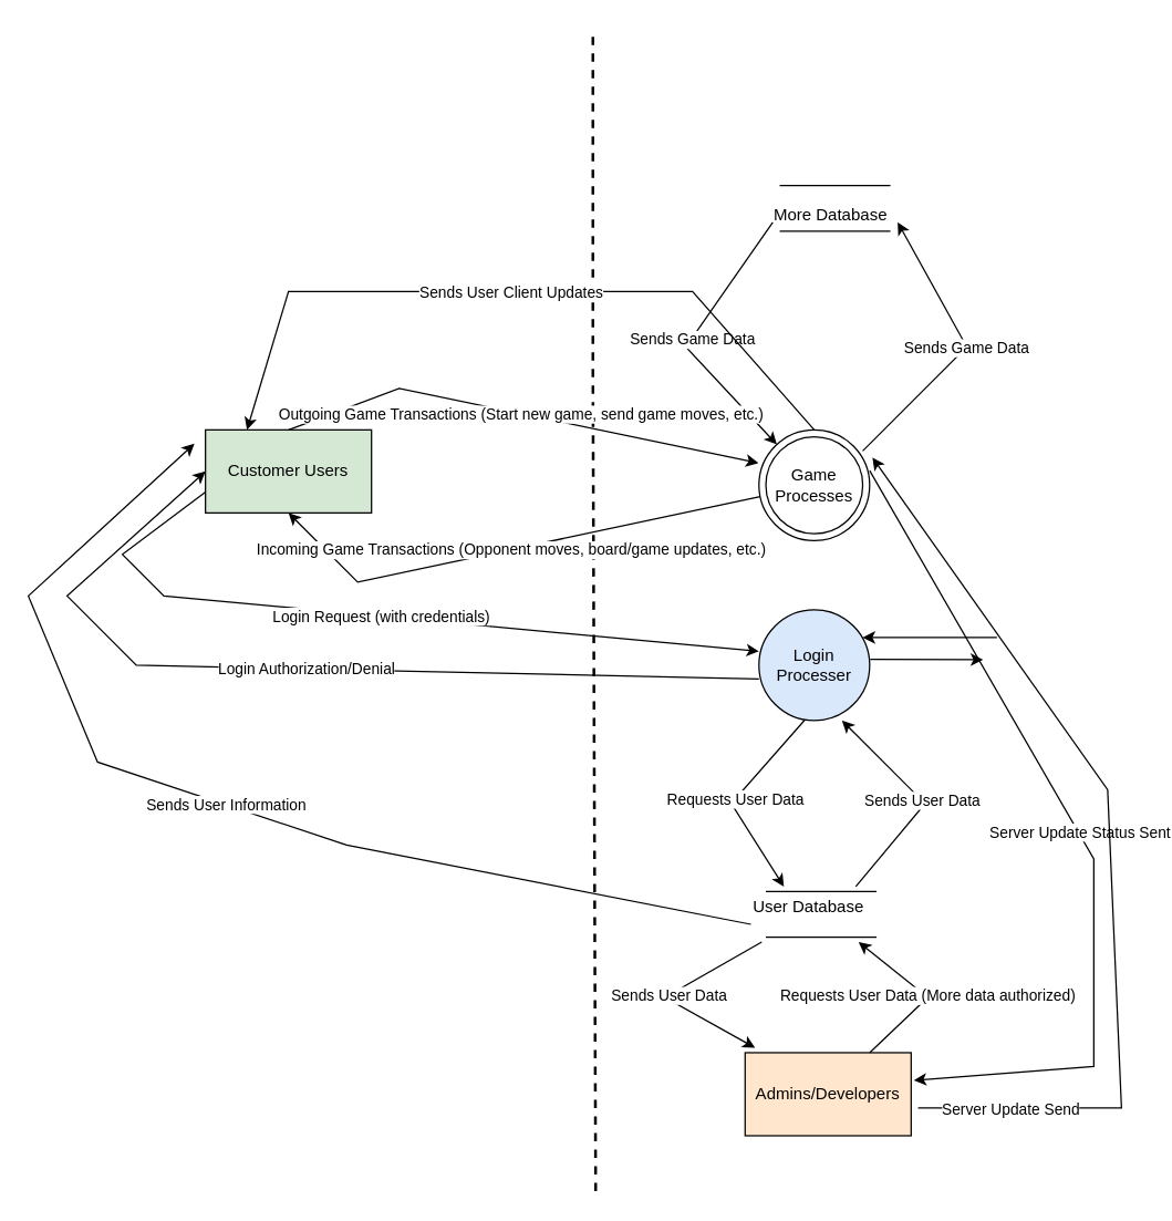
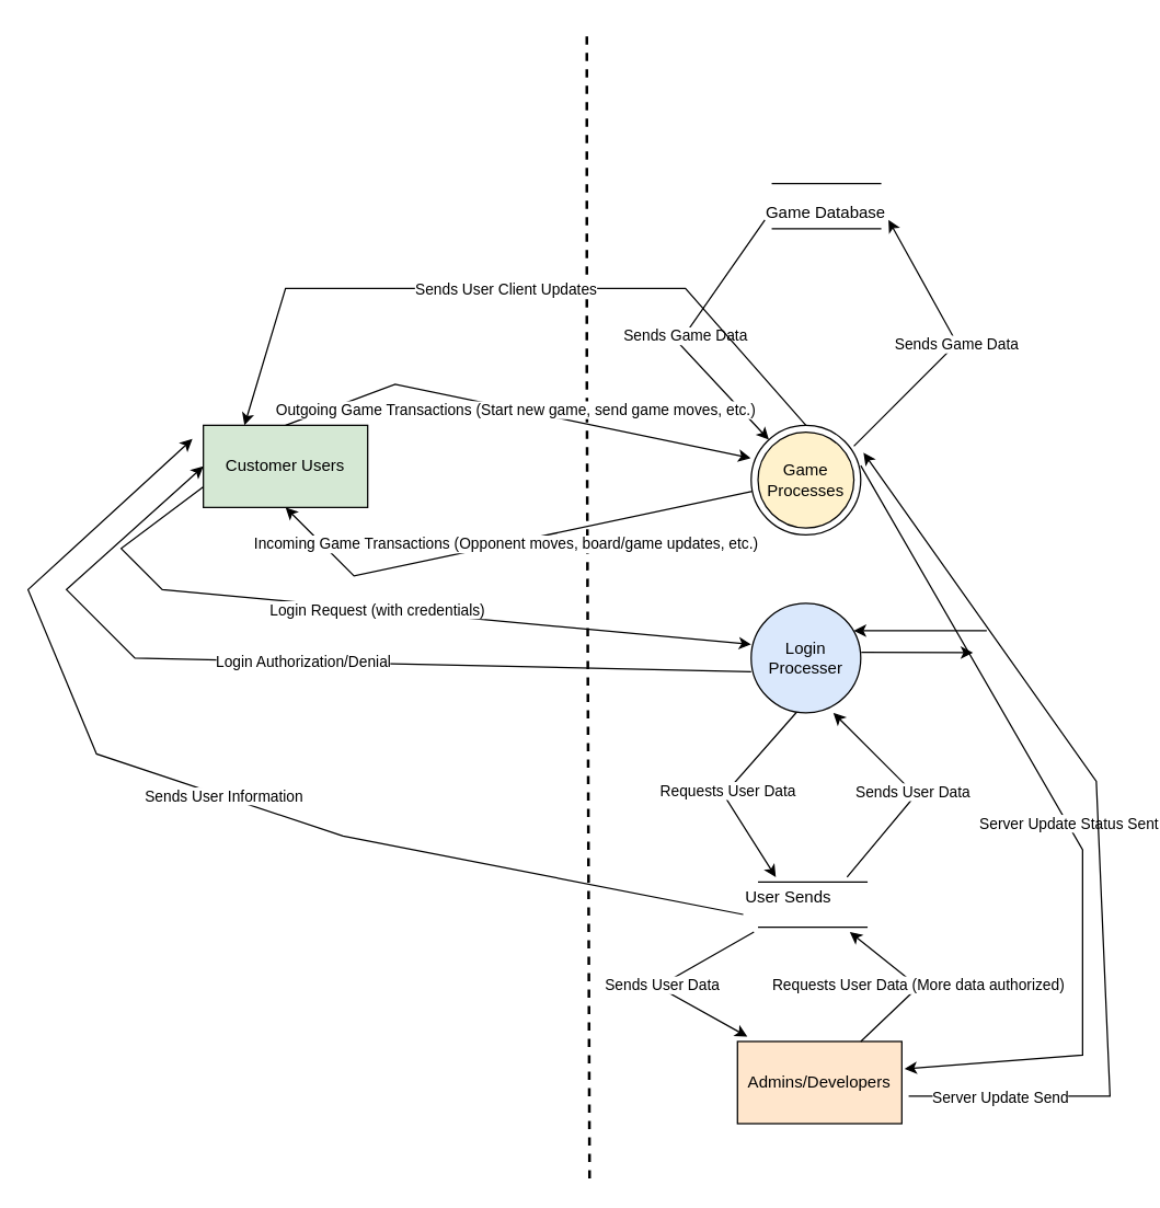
  <mxCell id="0" />
  <mxCell id="1" parent="0" />
  <mxCell id="2" value="" style="endArrow=none;dashed=1;html=1;rounded=0;jumpSize=8;strokeWidth=2;" edge="1" parent="1"><mxGeometry width="50" height="50" relative="1" as="geometry"><mxPoint x="430" y="860" as="sourcePoint" /><mxPoint x="428" y="20" as="targetPoint" /><Array as="points"><mxPoint x="428" y="270" /></Array></mxGeometry></mxCell>
  <mxCell id="3" value="" style="ellipse;whiteSpace=wrap;html=1;aspect=fixed;" vertex="1" parent="1"><mxGeometry x="548" y="310" width="80" height="80" as="geometry" /></mxCell>
- <mxCell id="4" value="Game Processes" style="ellipse;whiteSpace=wrap;html=1;aspect=fixed;" vertex="1" parent="1"><mxGeometry x="553" y="315" width="70" height="70" as="geometry" /></mxCell>
+ <mxCell id="4" value="Game Processes" style="ellipse;whiteSpace=wrap;html=1;aspect=fixed;fillColor=#fff2cc;" vertex="1" parent="1"><mxGeometry x="553" y="315" width="70" height="70" as="geometry" /></mxCell>
  <mxCell id="5" value="" style="shape=link;html=1;rounded=0;width=33;" edge="1" parent="1"><mxGeometry width="100" relative="1" as="geometry"><mxPoint x="553" y="660" as="sourcePoint" /><mxPoint x="633" y="660" as="targetPoint" /><Array as="points" /></mxGeometry></mxCell>
  <mxCell id="6" value="" style="endArrow=classic;html=1;rounded=0;" edge="1" parent="1" target="3"><mxGeometry relative="1" as="geometry"><mxPoint x="558" y="160" as="sourcePoint" /><mxPoint x="518" y="302.4" as="targetPoint" /><Array as="points"><mxPoint x="495.2" y="250" /></Array></mxGeometry></mxCell>
  <mxCell id="7" value="Sends Game Data" style="edgeLabel;resizable=0;html=1;;align=center;verticalAlign=middle;" connectable="0" vertex="1" parent="6"><mxGeometry relative="1" as="geometry" /></mxCell>
  <mxCell id="8" value="" style="endArrow=classic;html=1;rounded=0;exitX=1;exitY=0;exitDx=0;exitDy=0;" edge="1" parent="1"><mxGeometry relative="1" as="geometry"><mxPoint x="622.999" y="325.251" as="sourcePoint" /><mxPoint x="648.25" y="160" as="targetPoint" /><Array as="points"><mxPoint x="698.15" y="250" /></Array></mxGeometry></mxCell>
  <mxCell id="9" value="Sends Game Data" style="edgeLabel;resizable=0;html=1;;align=center;verticalAlign=middle;" connectable="0" vertex="1" parent="8"><mxGeometry relative="1" as="geometry"><mxPoint as="offset" /></mxGeometry></mxCell>
  <mxCell id="10" value="Customer Users" style="rounded=0;whiteSpace=wrap;html=1;fillColor=#d5e8d4;" vertex="1" parent="1"><mxGeometry x="148" y="310" width="120" height="60" as="geometry" /></mxCell>
  <mxCell id="11" value="Admins/Developers" style="rounded=0;whiteSpace=wrap;html=1;fillColor=#ffe6cc;" vertex="1" parent="1"><mxGeometry x="538" y="760" width="120" height="60" as="geometry" /></mxCell>
  <mxCell id="12" value="" style="endArrow=classic;html=1;rounded=0;exitX=0.5;exitY=0;exitDx=0;exitDy=0;entryX=-0.005;entryY=0.3;entryDx=0;entryDy=0;entryPerimeter=0;" edge="1" parent="1" source="10" target="3"><mxGeometry relative="1" as="geometry"><mxPoint x="208" y="290" as="sourcePoint" /><mxPoint x="408" y="270" as="targetPoint" /><Array as="points"><mxPoint x="288" y="280" /></Array></mxGeometry></mxCell>
  <mxCell id="13" value="Outgoing Game Transactions (Start new game, send game moves, etc.)" style="edgeLabel;resizable=0;html=1;;align=center;verticalAlign=middle;" connectable="0" vertex="1" parent="12"><mxGeometry relative="1" as="geometry" /></mxCell>
  <mxCell id="14" value="" style="endArrow=classic;html=1;rounded=0;entryX=0.5;entryY=1;entryDx=0;entryDy=0;" edge="1" parent="1" source="3" target="10"><mxGeometry relative="1" as="geometry"><mxPoint x="388" y="430" as="sourcePoint" /><mxPoint x="288" y="430" as="targetPoint" /><Array as="points"><mxPoint x="258" y="420" /></Array></mxGeometry></mxCell>
  <mxCell id="15" value="Incoming Game Transactions (Opponent moves, board/game updates, etc.)" style="edgeLabel;resizable=0;html=1;;align=center;verticalAlign=middle;" connectable="0" vertex="1" parent="14"><mxGeometry relative="1" as="geometry" /></mxCell>
  <mxCell id="16" value="Login Processer" style="ellipse;whiteSpace=wrap;html=1;aspect=fixed;fillColor=#dae8fc;" vertex="1" parent="1"><mxGeometry x="548" y="440" width="80" height="80" as="geometry" /></mxCell>
  <mxCell id="17" value="" style="endArrow=classic;html=1;rounded=0;entryX=0;entryY=0.375;entryDx=0;entryDy=0;entryPerimeter=0;exitX=0;exitY=0.75;exitDx=0;exitDy=0;" edge="1" parent="1" source="10" target="16"><mxGeometry relative="1" as="geometry"><mxPoint x="108" y="370" as="sourcePoint" /><mxPoint x="208" y="430" as="targetPoint" /><Array as="points"><mxPoint x="88" y="400" /><mxPoint x="118" y="430" /></Array></mxGeometry></mxCell>
  <mxCell id="18" value="Login Request (with credentials)" style="edgeLabel;resizable=0;html=1;;align=center;verticalAlign=middle;" connectable="0" vertex="1" parent="17"><mxGeometry relative="1" as="geometry" /></mxCell>
  <mxCell id="19" value="" style="endArrow=classic;html=1;rounded=0;entryX=0;entryY=0.5;entryDx=0;entryDy=0;exitX=0;exitY=0.625;exitDx=0;exitDy=0;exitPerimeter=0;" edge="1" parent="1" source="16" target="10"><mxGeometry relative="1" as="geometry"><mxPoint x="233" y="500" as="sourcePoint" /><mxPoint x="48" y="380" as="targetPoint" /><Array as="points"><mxPoint x="98" y="480" /><mxPoint x="48" y="430" /></Array></mxGeometry></mxCell>
  <mxCell id="20" value="Login Authorization/Denial" style="edgeLabel;resizable=0;html=1;;align=center;verticalAlign=middle;" connectable="0" vertex="1" parent="19"><mxGeometry relative="1" as="geometry" /></mxCell>
  <mxCell id="21" value="" style="shape=link;html=1;rounded=0;width=33;" edge="1" parent="1"><mxGeometry width="100" relative="1" as="geometry"><mxPoint x="563" y="150" as="sourcePoint" /><mxPoint x="643" y="150" as="targetPoint" /><Array as="points" /></mxGeometry></mxCell>
- <mxCell id="22" value="More Database" style="text;strokeColor=none;fillColor=none;align=left;verticalAlign=middle;spacingLeft=4;spacingRight=4;overflow=hidden;points=[[0,0.5],[1,0.5]];portConstraint=eastwest;rotatable=0;whiteSpace=wrap;html=1;" vertex="1" parent="1"><mxGeometry x="553" y="140" width="110" height="30" as="geometry" /></mxCell>
- <mxCell id="23" value="User Database" style="text;strokeColor=none;fillColor=none;align=left;verticalAlign=middle;spacingLeft=4;spacingRight=4;overflow=hidden;points=[[0,0.5],[1,0.5]];portConstraint=eastwest;rotatable=0;whiteSpace=wrap;html=1;" vertex="1" parent="1"><mxGeometry x="538" y="640" width="100" height="30" as="geometry" /></mxCell>
+ <mxCell id="22" value="Game Database" style="text;strokeColor=none;fillColor=none;align=left;verticalAlign=middle;spacingLeft=4;spacingRight=4;overflow=hidden;points=[[0,0.5],[1,0.5]];portConstraint=eastwest;rotatable=0;whiteSpace=wrap;html=1;" vertex="1" parent="1"><mxGeometry x="553" y="140" width="110" height="30" as="geometry" /></mxCell>
+ <mxCell id="23" value="User Sends" style="text;strokeColor=none;fillColor=none;align=left;verticalAlign=middle;spacingLeft=4;spacingRight=4;overflow=hidden;points=[[0,0.5],[1,0.5]];portConstraint=eastwest;rotatable=0;whiteSpace=wrap;html=1;" vertex="1" parent="1"><mxGeometry x="538" y="640" width="100" height="30" as="geometry" /></mxCell>
  <mxCell id="24" value="R" style="endArrow=classic;html=1;rounded=0;entryX=0.3;entryY=0;entryDx=0;entryDy=0;entryPerimeter=0;" edge="1" parent="1"><mxGeometry relative="1" as="geometry"><mxPoint x="581.039" y="519.691" as="sourcePoint" /><mxPoint x="566" y="640" as="targetPoint" /><Array as="points"><mxPoint x="528" y="580" /></Array></mxGeometry></mxCell>
  <mxCell id="25" value="Requests User Data" style="edgeLabel;resizable=0;html=1;;align=center;verticalAlign=middle;" connectable="0" vertex="1" parent="24"><mxGeometry relative="1" as="geometry" /></mxCell>
  <mxCell id="26" value="" style="endArrow=classic;html=1;rounded=0;entryX=0.75;entryY=1;entryDx=0;entryDy=0;entryPerimeter=0;" edge="1" parent="1" target="16"><mxGeometry relative="1" as="geometry"><mxPoint x="618" y="640" as="sourcePoint" /><mxPoint x="718" y="640" as="targetPoint" /><Array as="points"><mxPoint x="668" y="580" /></Array></mxGeometry></mxCell>
  <mxCell id="27" value="Sends User Data" style="edgeLabel;resizable=0;html=1;;align=center;verticalAlign=middle;" connectable="0" vertex="1" parent="26"><mxGeometry relative="1" as="geometry" /></mxCell>
  <mxCell id="28" value="" style="endArrow=classic;html=1;rounded=0;entryX=0.25;entryY=0;entryDx=0;entryDy=0;exitX=0.5;exitY=0;exitDx=0;exitDy=0;" edge="1" parent="1" source="3" target="10"><mxGeometry relative="1" as="geometry"><mxPoint x="550" y="210" as="sourcePoint" /><mxPoint x="350" y="210" as="targetPoint" /><Array as="points"><mxPoint x="500" y="210" /><mxPoint x="208" y="210" /></Array></mxGeometry></mxCell>
  <mxCell id="29" value="Sends User Client Updates" style="edgeLabel;resizable=0;html=1;;align=center;verticalAlign=middle;" connectable="0" vertex="1" parent="28"><mxGeometry relative="1" as="geometry" /></mxCell>
  <mxCell id="30" value="" style="endArrow=classic;html=1;rounded=0;exitX=0.042;exitY=0.908;exitDx=0;exitDy=0;exitPerimeter=0;" edge="1" parent="1" source="23"><mxGeometry relative="1" as="geometry"><mxPoint x="280" y="620" as="sourcePoint" /><mxPoint x="140" y="320" as="targetPoint" /><Array as="points"><mxPoint x="250" y="610" /><mxPoint x="70" y="550" /><mxPoint x="20" y="430" /></Array></mxGeometry></mxCell>
  <mxCell id="31" value="Sends User Information" style="edgeLabel;resizable=0;html=1;;align=center;verticalAlign=middle;" connectable="0" vertex="1" parent="30"><mxGeometry relative="1" as="geometry" /></mxCell>
  <mxCell id="32" value="" style="endArrow=classic;html=1;rounded=0;" edge="1" parent="1"><mxGeometry relative="1" as="geometry"><mxPoint x="628" y="760" as="sourcePoint" /><mxPoint x="620" y="680" as="targetPoint" /><Array as="points"><mxPoint x="670" y="720" /></Array></mxGeometry></mxCell>
  <mxCell id="33" value="Requests User Data (More data authorized)" style="edgeLabel;resizable=0;html=1;;align=center;verticalAlign=middle;" connectable="0" vertex="1" parent="32"><mxGeometry relative="1" as="geometry"><mxPoint x="2" as="offset" /></mxGeometry></mxCell>
  <mxCell id="34" value="" style="endArrow=classic;html=1;rounded=0;entryX=0.06;entryY=-0.059;entryDx=0;entryDy=0;entryPerimeter=0;" edge="1" parent="1" target="11"><mxGeometry relative="1" as="geometry"><mxPoint x="550" y="680" as="sourcePoint" /><mxPoint x="538" y="780" as="targetPoint" /><Array as="points"><mxPoint x="480" y="720" /></Array></mxGeometry></mxCell>
  <mxCell id="35" value="Sends User Data" style="edgeLabel;resizable=0;html=1;;align=center;verticalAlign=middle;" connectable="0" vertex="1" parent="34"><mxGeometry relative="1" as="geometry" /></mxCell>
  <mxCell id="36" value="" style="endArrow=classic;html=1;rounded=0;" edge="1" parent="1"><mxGeometry relative="1" as="geometry"><mxPoint x="628" y="339.47" as="sourcePoint" /><mxPoint x="660" y="780" as="targetPoint" /><Array as="points"><mxPoint x="790" y="620" /><mxPoint x="790" y="770" /></Array></mxGeometry></mxCell>
  <mxCell id="37" value="Server Update Status Sent" style="edgeLabel;resizable=0;html=1;;align=center;verticalAlign=middle;" connectable="0" vertex="1" parent="36"><mxGeometry relative="1" as="geometry" /></mxCell>
  <mxCell id="38" value="" style="endArrow=classic;html=1;rounded=0;" edge="1" parent="1"><mxGeometry relative="1" as="geometry"><mxPoint x="663" y="800" as="sourcePoint" /><mxPoint x="630" y="330" as="targetPoint" /><Array as="points"><mxPoint x="810" y="800" /><mxPoint x="800" y="570" /></Array></mxGeometry></mxCell>
  <mxCell id="39" value="Server Update Send" style="edgeLabel;resizable=0;html=1;;align=center;verticalAlign=middle;" connectable="0" vertex="1" parent="38"><mxGeometry relative="1" as="geometry"><mxPoint x="-72" y="189" as="offset" /></mxGeometry></mxCell>
  <mxCell id="40" value="" style="endArrow=classic;html=1;rounded=0;exitX=1.005;exitY=0.448;exitDx=0;exitDy=0;exitPerimeter=0;" edge="1" parent="1" source="16"><mxGeometry width="50" height="50" relative="1" as="geometry"><mxPoint x="640" y="480" as="sourcePoint" /><mxPoint x="710" y="476" as="targetPoint" /></mxGeometry></mxCell>
  <mxCell id="41" value="" style="endArrow=classic;html=1;rounded=0;" edge="1" parent="1"><mxGeometry width="50" height="50" relative="1" as="geometry"><mxPoint x="720" y="460" as="sourcePoint" /><mxPoint x="623" y="460" as="targetPoint" /></mxGeometry></mxCell>
